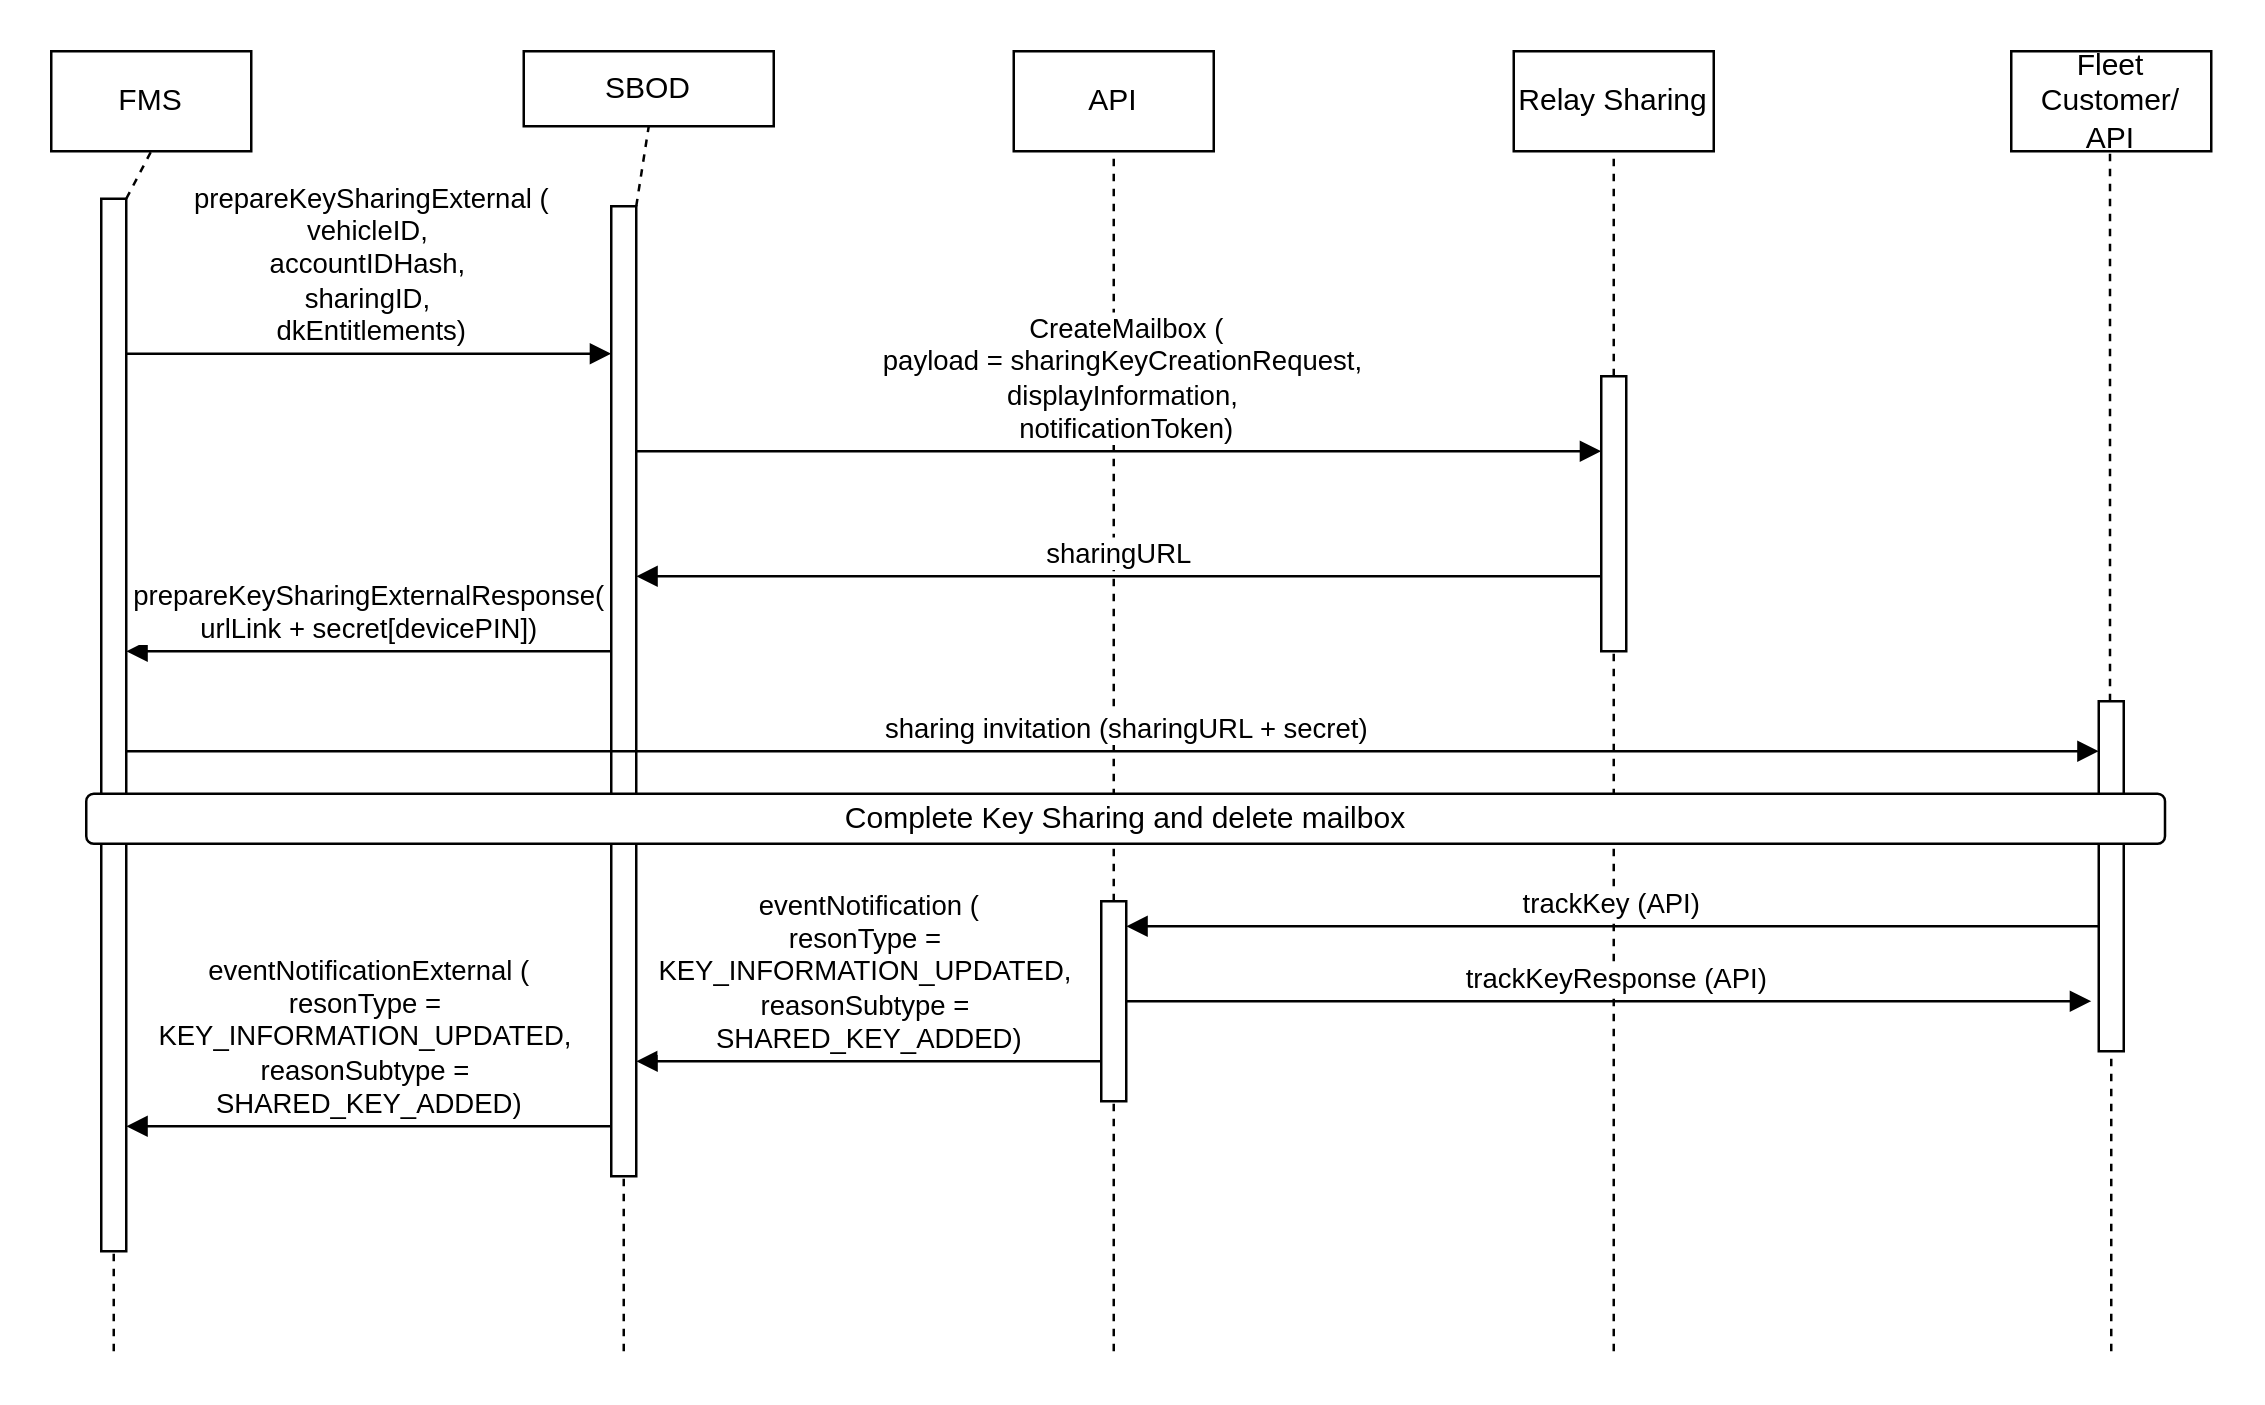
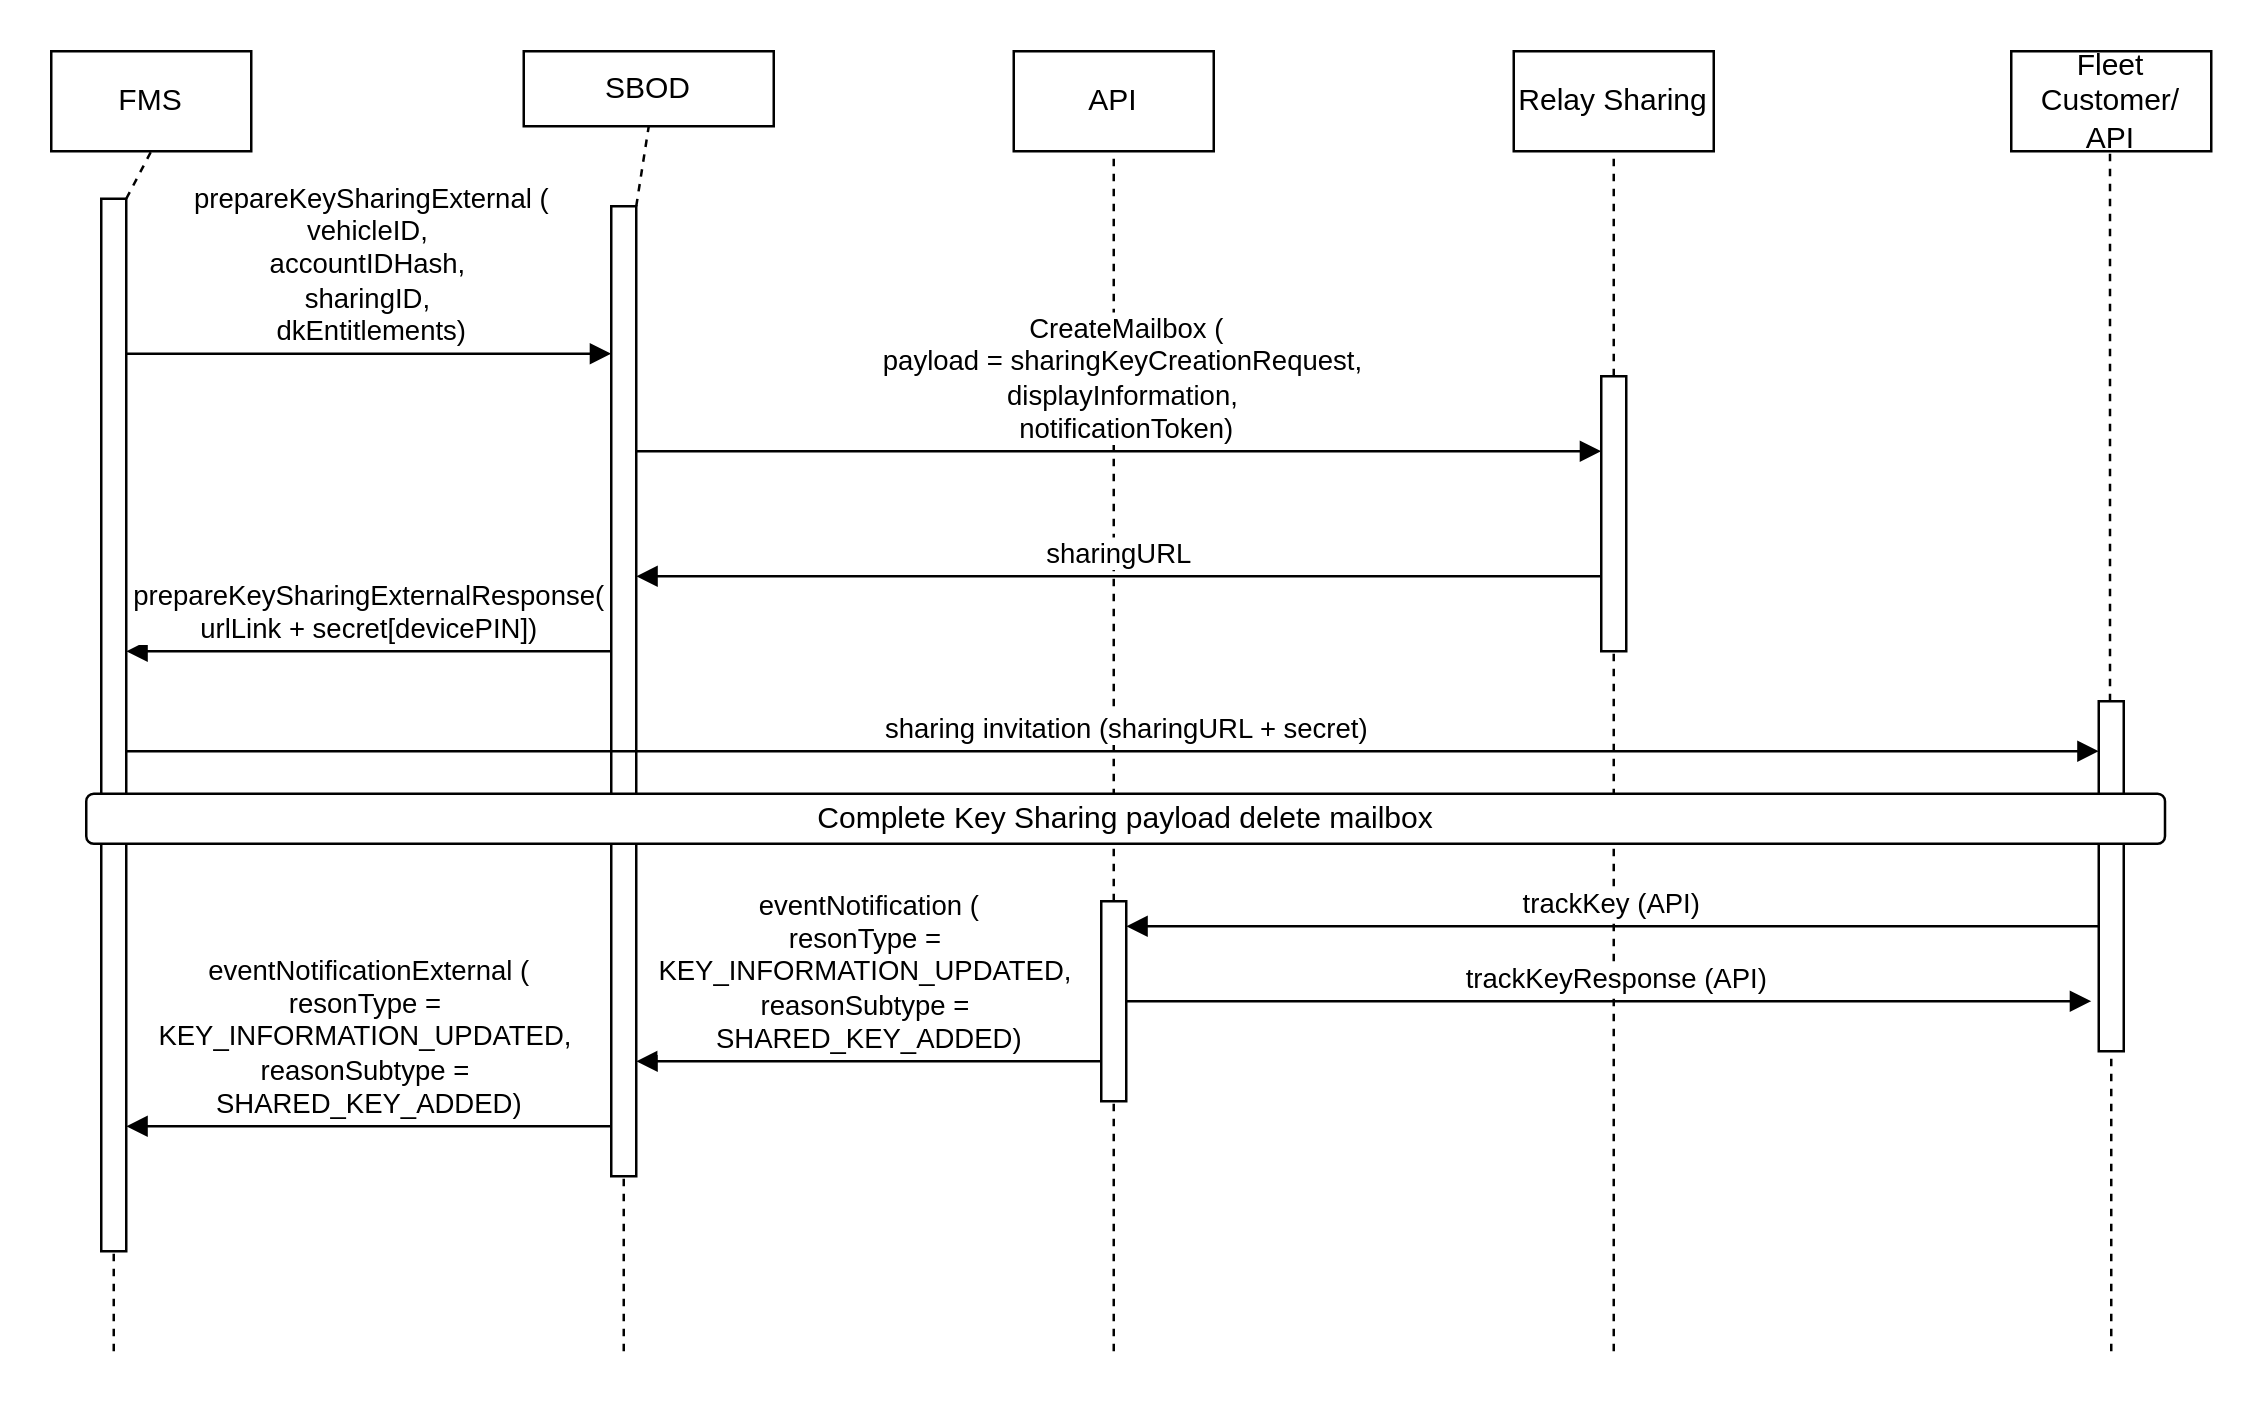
  <mxCell id="0" />
  <mxCell id="1" parent="0" />
  <mxCell id="2" value="" style="endArrow=none;dashed=1;html=1;rounded=0;entryX=0.5;entryY=1;entryDx=0;entryDy=0;" edge="1" parent="1" source="16"><mxGeometry width="50" height="50" relative="1" as="geometry"><mxPoint x="445" y="1140" as="sourcePoint" /><mxPoint x="445" y="60" as="targetPoint" /></mxGeometry></mxCell>
  <mxCell id="3" value="" style="endArrow=none;dashed=1;html=1;rounded=0;entryX=0.5;entryY=1;entryDx=0;entryDy=0;" edge="1" parent="1" source="14" target="6"><mxGeometry width="50" height="50" relative="1" as="geometry"><mxPoint x="249" y="1140" as="sourcePoint" /><mxPoint x="99" y="70" as="targetPoint" /></mxGeometry></mxCell>
  <mxCell id="4" value="" style="endArrow=none;dashed=1;html=1;rounded=0;entryX=0.5;entryY=1;entryDx=0;entryDy=0;" edge="1" parent="1" source="12" target="5"><mxGeometry width="50" height="50" relative="1" as="geometry"><mxPoint x="45" y="1180" as="sourcePoint" /><mxPoint x="405" y="150" as="targetPoint" /></mxGeometry></mxCell>
  <mxCell id="5" value="FMS" style="rounded=0;whiteSpace=wrap;html=1;" vertex="1" parent="1"><mxGeometry x="20" y="20" width="80" height="40" as="geometry" /></mxCell>
  <mxCell id="6" value="SBOD" style="rounded=0;whiteSpace=wrap;html=1;" vertex="1" parent="1"><mxGeometry x="209" y="20" width="100" height="30" as="geometry" /></mxCell>
  <mxCell id="7" value="API" style="rounded=0;whiteSpace=wrap;html=1;" vertex="1" parent="1"><mxGeometry x="405" y="20" width="80" height="40" as="geometry" /></mxCell>
  <mxCell id="8" value="Relay Sharing" style="rounded=0;whiteSpace=wrap;html=1;" vertex="1" parent="1"><mxGeometry x="605" y="20" width="80" height="40" as="geometry" /></mxCell>
  <mxCell id="9" value="" style="endArrow=none;dashed=1;html=1;rounded=0;entryX=0.5;entryY=1;entryDx=0;entryDy=0;" edge="1" parent="1" source="18"><mxGeometry width="50" height="50" relative="1" as="geometry"><mxPoint x="645" y="1140" as="sourcePoint" /><mxPoint x="645" y="60" as="targetPoint" /></mxGeometry></mxCell>
  <mxCell id="10" value="prepareKeySharingExternal (&lt;div&gt;vehicleID,&amp;nbsp;&lt;/div&gt;&lt;div&gt;accountIDHash,&amp;nbsp;&lt;/div&gt;&lt;div&gt;sharingID,&amp;nbsp;&lt;/div&gt;&lt;div&gt;dkEntitlements)&lt;/div&gt;" style="html=1;verticalAlign=bottom;endArrow=block;edgeStyle=elbowEdgeStyle;elbow=vertical;curved=0;rounded=0;" edge="1" parent="1"><mxGeometry x="0.013" relative="1" as="geometry"><mxPoint x="50" y="141" as="sourcePoint" /><Array as="points" /><mxPoint x="244" y="141" as="targetPoint" /><mxPoint as="offset" /></mxGeometry></mxCell>
  <mxCell id="11" value="" style="endArrow=none;dashed=1;html=1;rounded=0;entryX=0.5;entryY=1;entryDx=0;entryDy=0;" edge="1" parent="1" target="12"><mxGeometry width="50" height="50" relative="1" as="geometry"><mxPoint x="45" y="540" as="sourcePoint" /><mxPoint x="45" y="9" as="targetPoint" /></mxGeometry></mxCell>
  <mxCell id="12" value="" style="html=1;points=[];perimeter=orthogonalPerimeter;outlineConnect=0;targetShapes=umlLifeline;portConstraint=eastwest;newEdgeStyle={&quot;edgeStyle&quot;:&quot;elbowEdgeStyle&quot;,&quot;elbow&quot;:&quot;vertical&quot;,&quot;curved&quot;:0,&quot;rounded&quot;:0};" vertex="1" parent="1"><mxGeometry x="40" y="79" width="10" height="421" as="geometry" /></mxCell>
  <mxCell id="13" value="" style="endArrow=none;dashed=1;html=1;rounded=0;entryX=0.5;entryY=1;entryDx=0;entryDy=0;" edge="1" parent="1" target="14"><mxGeometry width="50" height="50" relative="1" as="geometry"><mxPoint x="249" y="540" as="sourcePoint" /><mxPoint x="249" y="9" as="targetPoint" /></mxGeometry></mxCell>
  <mxCell id="14" value="" style="html=1;points=[];perimeter=orthogonalPerimeter;outlineConnect=0;targetShapes=umlLifeline;portConstraint=eastwest;newEdgeStyle={&quot;edgeStyle&quot;:&quot;elbowEdgeStyle&quot;,&quot;elbow&quot;:&quot;vertical&quot;,&quot;curved&quot;:0,&quot;rounded&quot;:0};" vertex="1" parent="1"><mxGeometry x="244" y="82" width="10" height="388" as="geometry" /></mxCell>
  <mxCell id="15" value="" style="endArrow=none;dashed=1;html=1;rounded=0;entryX=0.5;entryY=1;entryDx=0;entryDy=0;" edge="1" parent="1" target="16"><mxGeometry width="50" height="50" relative="1" as="geometry"><mxPoint x="445" y="540" as="sourcePoint" /><mxPoint x="445" y="9" as="targetPoint" /></mxGeometry></mxCell>
  <mxCell id="16" value="" style="html=1;points=[];perimeter=orthogonalPerimeter;outlineConnect=0;targetShapes=umlLifeline;portConstraint=eastwest;newEdgeStyle={&quot;edgeStyle&quot;:&quot;elbowEdgeStyle&quot;,&quot;elbow&quot;:&quot;vertical&quot;,&quot;curved&quot;:0,&quot;rounded&quot;:0};" vertex="1" parent="1"><mxGeometry x="440" y="360" width="10" height="80" as="geometry" /></mxCell>
  <mxCell id="17" value="" style="endArrow=none;dashed=1;html=1;rounded=0;entryX=0.5;entryY=1;entryDx=0;entryDy=0;" edge="1" parent="1" target="18"><mxGeometry width="50" height="50" relative="1" as="geometry"><mxPoint x="645" y="540" as="sourcePoint" /><mxPoint x="645" y="9" as="targetPoint" /></mxGeometry></mxCell>
  <mxCell id="18" value="" style="html=1;points=[];perimeter=orthogonalPerimeter;outlineConnect=0;targetShapes=umlLifeline;portConstraint=eastwest;newEdgeStyle={&quot;edgeStyle&quot;:&quot;elbowEdgeStyle&quot;,&quot;elbow&quot;:&quot;vertical&quot;,&quot;curved&quot;:0,&quot;rounded&quot;:0};" vertex="1" parent="1"><mxGeometry x="640" y="150" width="10" height="110" as="geometry" /></mxCell>
  <mxCell id="19" value="sharingURL" style="html=1;verticalAlign=bottom;endArrow=block;edgeStyle=elbowEdgeStyle;elbow=vertical;curved=0;rounded=0;" edge="1" parent="1" target="14"><mxGeometry x="-0.0" relative="1" as="geometry"><mxPoint x="640" y="230" as="sourcePoint" /><Array as="points"><mxPoint x="494" y="230" /></Array><mxPoint x="464" y="231" as="targetPoint" /><mxPoint as="offset" /></mxGeometry></mxCell>
  <mxCell id="20" value="Fleet Customer/&lt;div&gt;API&lt;/div&gt;" style="rounded=0;whiteSpace=wrap;html=1;" vertex="1" parent="1"><mxGeometry x="804" y="20" width="80" height="40" as="geometry" /></mxCell>
  <mxCell id="21" value="" style="endArrow=none;dashed=1;html=1;rounded=0;entryX=0.5;entryY=1;entryDx=0;entryDy=0;" edge="1" parent="1" source="25"><mxGeometry width="50" height="50" relative="1" as="geometry"><mxPoint x="844" y="620" as="sourcePoint" /><mxPoint x="843.5" y="60" as="targetPoint" /></mxGeometry></mxCell>
  <mxCell id="22" value="CreateMailbox (&lt;div&gt;payload = sharingKeyCreationRequest,&amp;nbsp;&lt;/div&gt;&lt;div&gt;displayInformation,&amp;nbsp;&lt;/div&gt;&lt;div&gt;notificationToken)&lt;/div&gt;" style="html=1;verticalAlign=bottom;endArrow=block;edgeStyle=elbowEdgeStyle;elbow=vertical;curved=0;rounded=0;" edge="1" parent="1" target="18"><mxGeometry x="0.013" relative="1" as="geometry"><mxPoint x="254" y="180" as="sourcePoint" /><Array as="points" /><mxPoint x="509" y="180" as="targetPoint" /><mxPoint as="offset" /></mxGeometry></mxCell>
  <mxCell id="23" value="prepareKeySharingExternalResponse(&lt;div&gt;urlLink + secret[devicePIN])&lt;/div&gt;" style="html=1;verticalAlign=bottom;endArrow=block;edgeStyle=elbowEdgeStyle;elbow=vertical;curved=0;rounded=0;" edge="1" parent="1" target="12"><mxGeometry x="-0.0" relative="1" as="geometry"><mxPoint x="244" y="260" as="sourcePoint" /><Array as="points"><mxPoint x="98" y="260" /></Array><mxPoint x="-142" y="260" as="targetPoint" /><mxPoint as="offset" /></mxGeometry></mxCell>
  <mxCell id="24" value="" style="endArrow=none;dashed=1;html=1;rounded=0;entryX=0.5;entryY=1;entryDx=0;entryDy=0;" edge="1" parent="1" target="25"><mxGeometry width="50" height="50" relative="1" as="geometry"><mxPoint x="844" y="540" as="sourcePoint" /><mxPoint x="843.5" y="60" as="targetPoint" /></mxGeometry></mxCell>
  <mxCell id="25" value="" style="html=1;points=[];perimeter=orthogonalPerimeter;outlineConnect=0;targetShapes=umlLifeline;portConstraint=eastwest;newEdgeStyle={&quot;edgeStyle&quot;:&quot;elbowEdgeStyle&quot;,&quot;elbow&quot;:&quot;vertical&quot;,&quot;curved&quot;:0,&quot;rounded&quot;:0};" vertex="1" parent="1"><mxGeometry x="839" y="280" width="10" height="140" as="geometry" /></mxCell>
  <mxCell id="26" value="sharing invitation (sharingURL + secret)" style="html=1;verticalAlign=bottom;endArrow=block;edgeStyle=elbowEdgeStyle;elbow=vertical;curved=0;rounded=0;" edge="1" parent="1" target="25"><mxGeometry x="0.013" relative="1" as="geometry"><mxPoint x="50" y="300" as="sourcePoint" /><Array as="points" /><mxPoint x="436" y="300" as="targetPoint" /><mxPoint as="offset" /></mxGeometry></mxCell>
  <mxCell id="27" value="trackKey (API)" style="html=1;verticalAlign=bottom;endArrow=block;edgeStyle=elbowEdgeStyle;elbow=vertical;curved=0;rounded=0;" edge="1" parent="1" target="16"><mxGeometry x="-0.0" relative="1" as="geometry"><mxPoint x="839" y="370" as="sourcePoint" /><Array as="points"><mxPoint x="693" y="370" /></Array><mxPoint x="514" y="370" as="targetPoint" /><mxPoint as="offset" /></mxGeometry></mxCell>
  <mxCell id="28" value="trackKeyResponse (API)" style="html=1;verticalAlign=bottom;endArrow=block;edgeStyle=elbowEdgeStyle;elbow=vertical;curved=0;rounded=0;" edge="1" parent="1"><mxGeometry x="0.013" relative="1" as="geometry"><mxPoint x="450" y="400" as="sourcePoint" /><Array as="points" /><mxPoint x="836" y="400" as="targetPoint" /><mxPoint as="offset" /></mxGeometry></mxCell>
  <mxCell id="29" value="eventNotification (&lt;div&gt;resonType =&amp;nbsp;&lt;/div&gt;&lt;div&gt;KEY_INFORMATION_UPDATED,&amp;nbsp;&lt;/div&gt;&lt;div&gt;reasonSubtype =&amp;nbsp;&lt;/div&gt;&lt;div&gt;SHARED_KEY_ADDED)&lt;/div&gt;" style="html=1;verticalAlign=bottom;endArrow=block;edgeStyle=elbowEdgeStyle;elbow=vertical;curved=0;rounded=0;" edge="1" parent="1" source="16" target="14"><mxGeometry x="-0.0" relative="1" as="geometry"><mxPoint x="436" y="424" as="sourcePoint" /><Array as="points"><mxPoint x="290" y="424" /></Array><mxPoint x="50" y="424" as="targetPoint" /><mxPoint as="offset" /></mxGeometry></mxCell>
  <mxCell id="30" value="eventNotificationExternal (&lt;div&gt;resonType =&amp;nbsp;&lt;/div&gt;&lt;div&gt;KEY_INFORMATION_UPDATED,&amp;nbsp;&lt;/div&gt;&lt;div&gt;reasonSubtype =&amp;nbsp;&lt;/div&gt;&lt;div&gt;SHARED_KEY_ADDED)&lt;/div&gt;" style="html=1;verticalAlign=bottom;endArrow=block;edgeStyle=elbowEdgeStyle;elbow=vertical;curved=0;rounded=0;" edge="1" parent="1" target="12"><mxGeometry x="-0.0" relative="1" as="geometry"><mxPoint x="244" y="450" as="sourcePoint" /><Array as="points"><mxPoint x="98" y="450" /></Array><mxPoint x="84" y="450" as="targetPoint" /><mxPoint as="offset" /></mxGeometry></mxCell>
- <mxCell id="31" value="Complete Key Sharing and delete mailbox" style="rounded=1;whiteSpace=wrap;html=1;" vertex="1" parent="1"><mxGeometry x="34" y="317" width="831.5" height="20" as="geometry" /></mxCell>
+ <mxCell id="31" value="Complete Key Sharing payload delete mailbox" style="rounded=1;whiteSpace=wrap;html=1;" vertex="1" parent="1"><mxGeometry x="34" y="317" width="831.5" height="20" as="geometry" /></mxCell>
